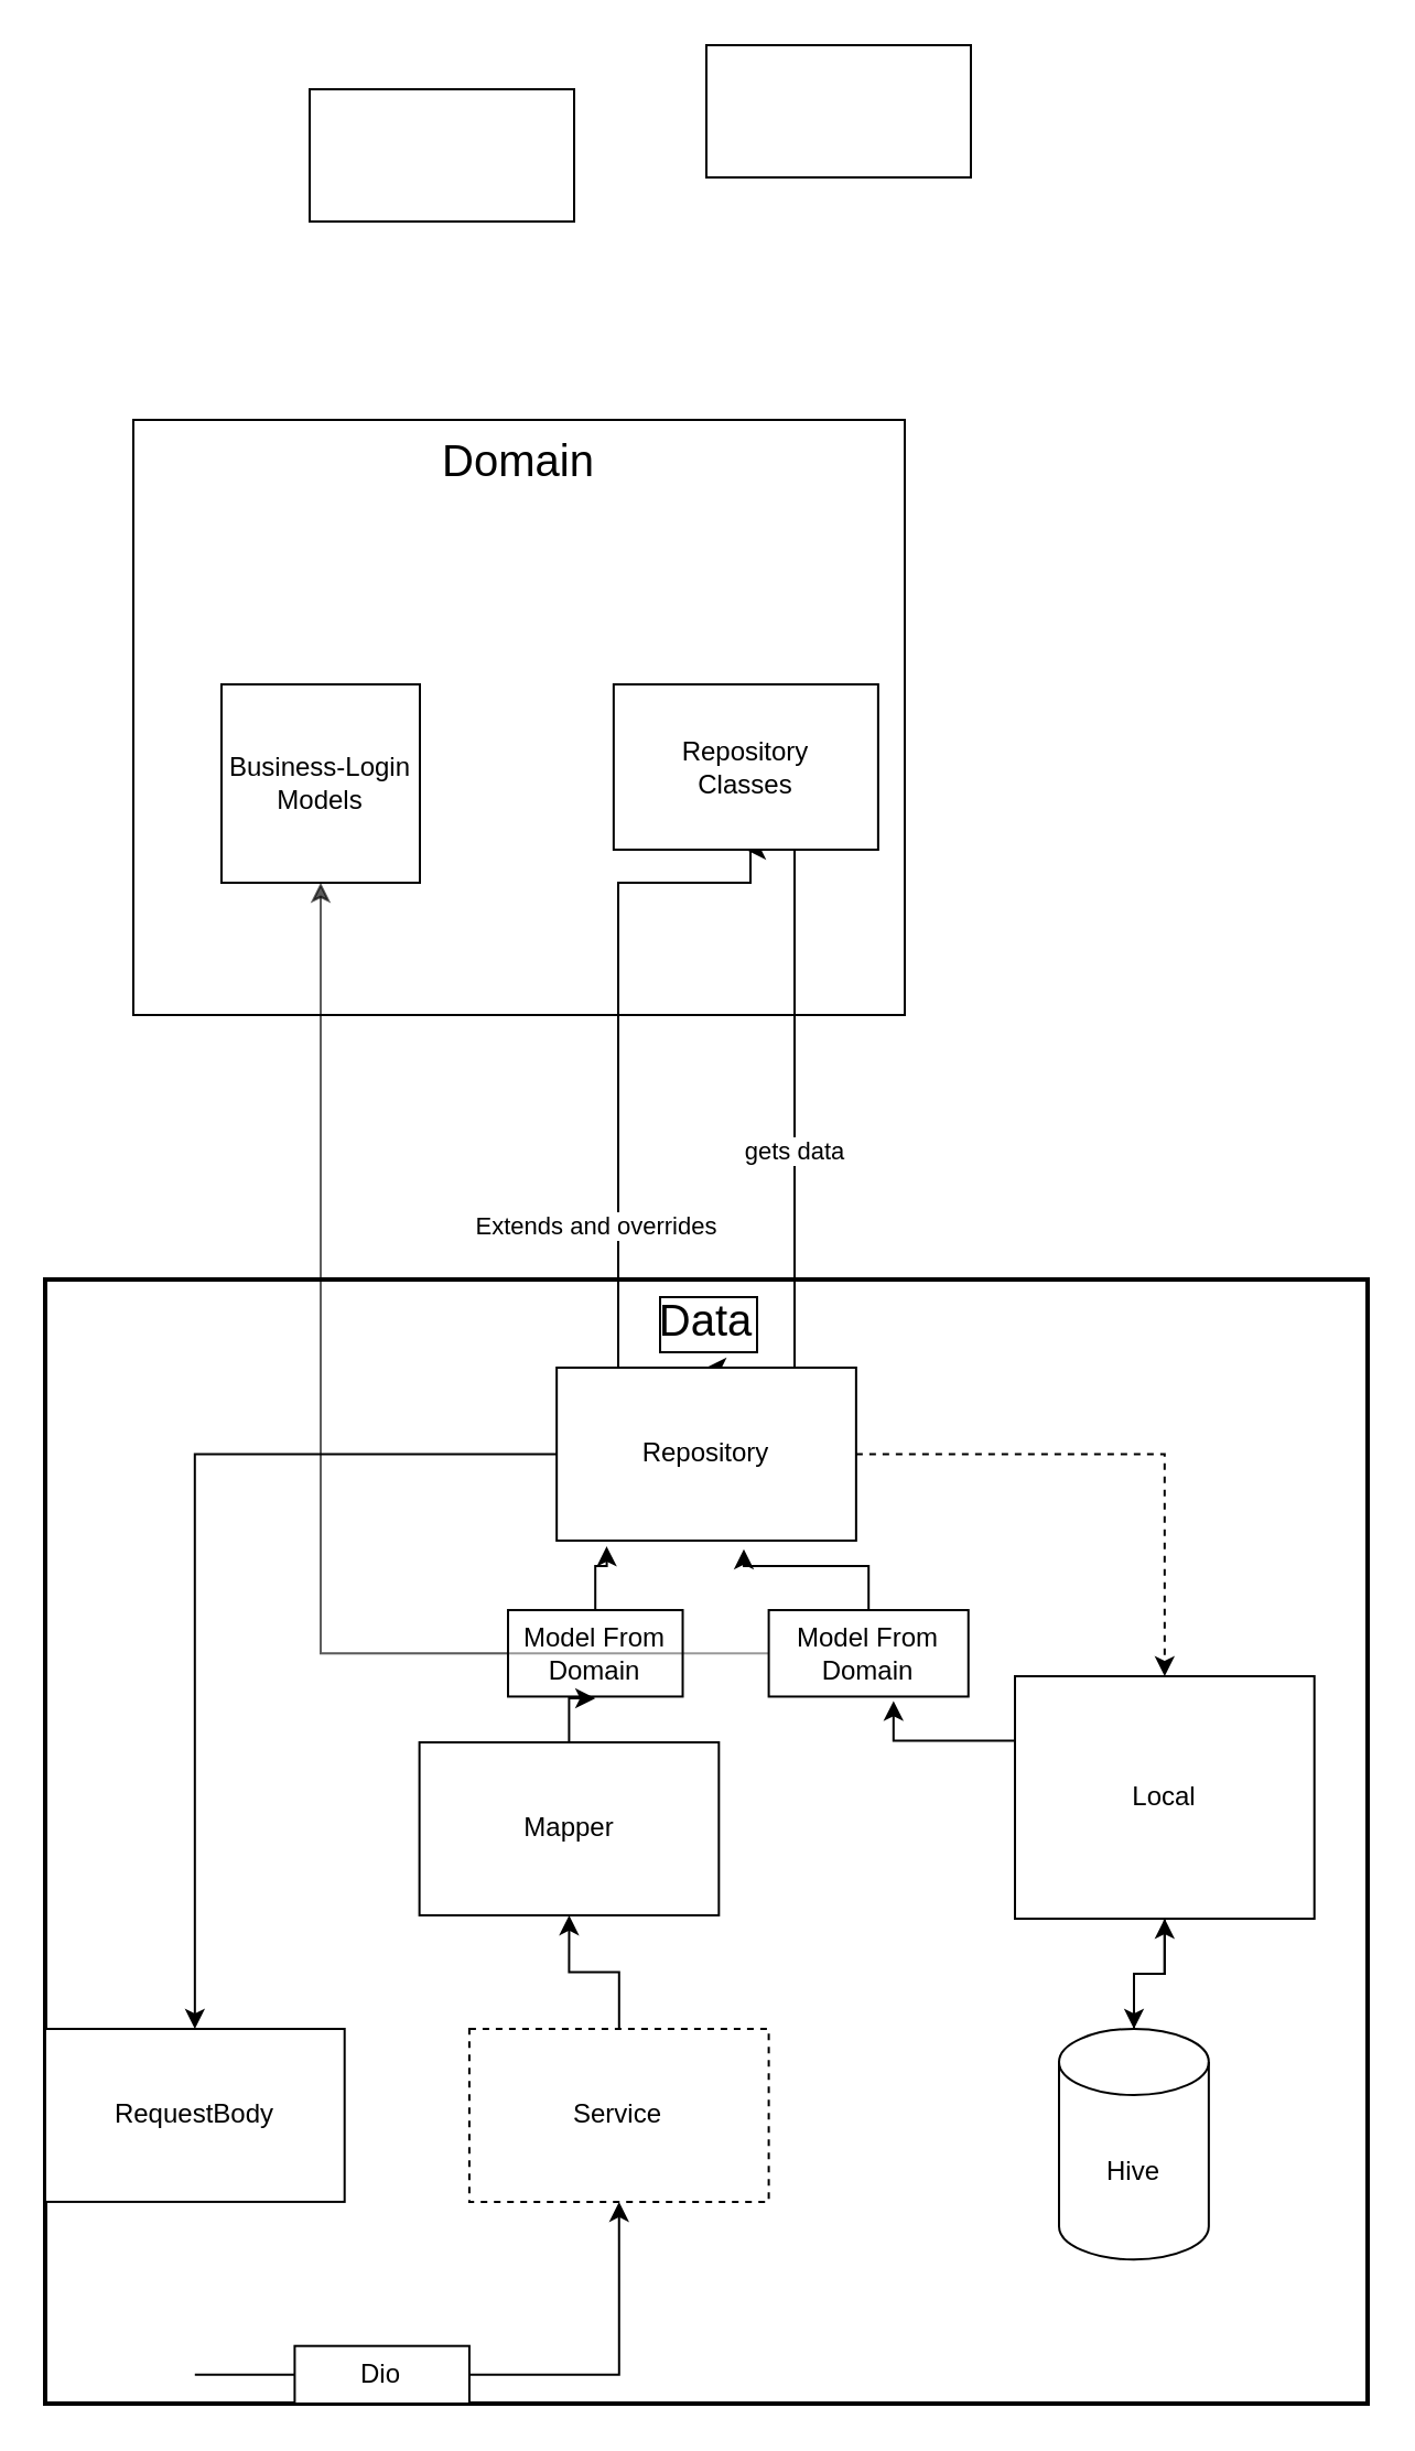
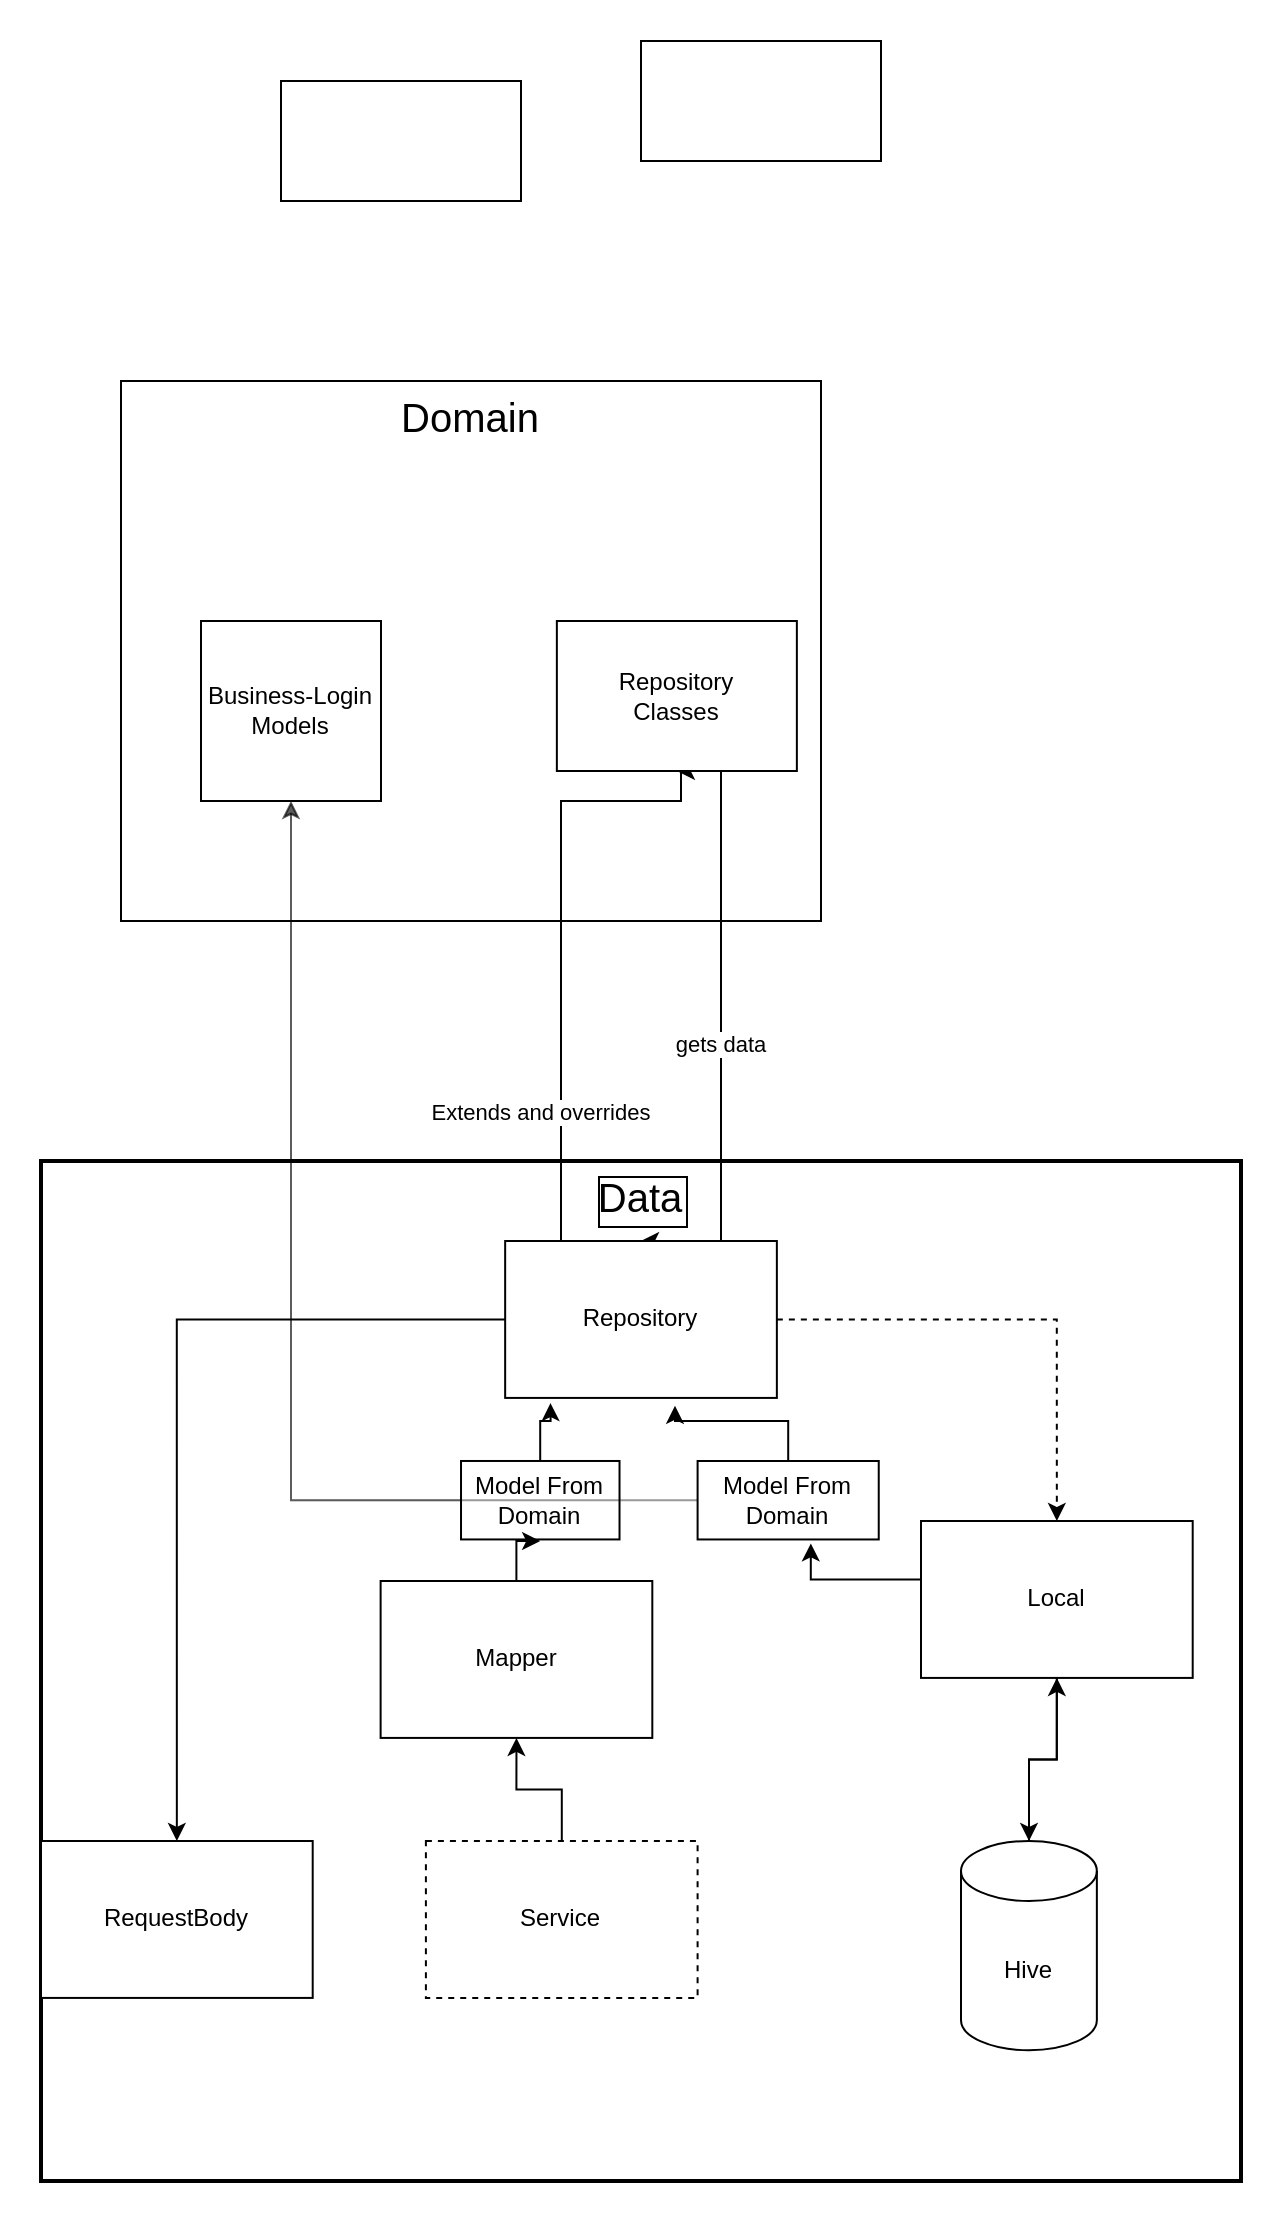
  <mxCell id="0" />
  <mxCell id="1" parent="0" />
  <mxCell id="2" value="" style="rounded=0;whiteSpace=wrap;html=1;" vertex="1" parent="1"><mxGeometry x="320" y="20" width="120" height="60" as="geometry" /></mxCell>
  <mxCell id="3" value="" style="rounded=0;whiteSpace=wrap;html=1;" vertex="1" parent="1"><mxGeometry x="140" y="40" width="120" height="60" as="geometry" /></mxCell>
  <mxCell id="4" value="gets data" style="edgeStyle=orthogonalEdgeStyle;rounded=0;orthogonalLoop=1;jettySize=auto;html=1;entryX=0.5;entryY=0;entryDx=0;entryDy=0;" edge="1" parent="1" source="30" target="6"><mxGeometry relative="1" as="geometry"><Array as="points"><mxPoint x="360" y="620" /></Array></mxGeometry></mxCell>
  <mxCell id="5" value="Data" style="group;labelBorderColor=#000000;strokeColor=#000000;strokeWidth=2;fontSize=20;" vertex="1" connectable="0" parent="1"><mxGeometry x="20" y="580" width="600" height="510" as="geometry" /></mxCell>
  <mxCell id="6" value="Repository" style="rounded=0;whiteSpace=wrap;html=1;" vertex="1" parent="5"><mxGeometry x="232.08" y="40" width="135.849" height="78.462" as="geometry" /></mxCell>
  <mxCell id="7" value="Mapper" style="rounded=0;whiteSpace=wrap;html=1;" vertex="1" parent="5"><mxGeometry x="169.811" y="210" width="135.849" height="78.462" as="geometry" /></mxCell>
  <mxCell id="8" style="edgeStyle=orthogonalEdgeStyle;rounded=0;orthogonalLoop=1;jettySize=auto;html=1;entryX=0.5;entryY=1;entryDx=0;entryDy=0;" edge="1" parent="5" source="9" target="7"><mxGeometry relative="1" as="geometry" /></mxCell>
  <mxCell id="9" value="Service" style="rounded=0;whiteSpace=wrap;html=1;dashed=1;" vertex="1" parent="5"><mxGeometry x="192.453" y="340" width="135.849" height="78.462" as="geometry" /></mxCell>
- <mxCell id="10" style="edgeStyle=orthogonalEdgeStyle;rounded=0;orthogonalLoop=1;jettySize=auto;html=1;entryX=0.5;entryY=1;entryDx=0;entryDy=0;" edge="1" parent="5" source="13" target="9"><mxGeometry relative="1" as="geometry"><Array as="points"><mxPoint x="67.925" y="496.923" /><mxPoint x="260.377" y="496.923" /></Array></mxGeometry></mxCell>
  <mxCell id="11" value="RequestBody" style="rounded=0;whiteSpace=wrap;html=1;" vertex="1" parent="5"><mxGeometry y="340" width="135.849" height="78.462" as="geometry" /></mxCell>
  <mxCell id="12" style="edgeStyle=orthogonalEdgeStyle;rounded=0;orthogonalLoop=1;jettySize=auto;html=1;entryX=0.5;entryY=0;entryDx=0;entryDy=0;" edge="1" parent="5" source="6" target="11"><mxGeometry relative="1" as="geometry" /></mxCell>
- <mxCell id="13" value="Dio" style="rounded=0;whiteSpace=wrap;html=1;" vertex="1" parent="5"><mxGeometry x="113.208" y="483.846" width="79.245" height="26.154" as="geometry" /></mxCell>
  <mxCell id="14" style="edgeStyle=orthogonalEdgeStyle;rounded=0;orthogonalLoop=1;jettySize=auto;html=1;entryX=0.625;entryY=1.05;entryDx=0;entryDy=0;entryPerimeter=0;" edge="1" parent="5" source="22" target="6"><mxGeometry relative="1" as="geometry" /></mxCell>
- <mxCell id="15" value="Local" style="rounded=0;whiteSpace=wrap;html=1;" vertex="1" parent="5"><mxGeometry x="440.001" y="180" width="135.849" height="110" as="geometry" /></mxCell>
+ <mxCell id="15" value="Local" style="rounded=0;whiteSpace=wrap;html=1;" vertex="1" parent="5"><mxGeometry x="440.001" y="180" width="135.849" height="78.462" as="geometry" /></mxCell>
  <mxCell id="16" style="edgeStyle=orthogonalEdgeStyle;rounded=0;orthogonalLoop=1;jettySize=auto;html=1;entryX=0.5;entryY=0;entryDx=0;entryDy=0;dashed=1;" edge="1" parent="5" source="6" target="15"><mxGeometry relative="1" as="geometry" /></mxCell>
  <mxCell id="17" style="edgeStyle=orthogonalEdgeStyle;rounded=0;orthogonalLoop=1;jettySize=auto;html=1;entryX=0.167;entryY=1.033;entryDx=0;entryDy=0;entryPerimeter=0;" edge="1" parent="5" source="18" target="6"><mxGeometry relative="1" as="geometry" /></mxCell>
  <mxCell id="18" value="Model From Domain" style="rounded=0;whiteSpace=wrap;html=1;direction=west;" vertex="1" parent="5"><mxGeometry x="210.003" y="149.997" width="79.245" height="39.231" as="geometry" /></mxCell>
  <mxCell id="19" style="edgeStyle=orthogonalEdgeStyle;rounded=0;orthogonalLoop=1;jettySize=auto;html=1;entryX=0.5;entryY=0;entryDx=0;entryDy=0;" edge="1" parent="5" source="7" target="18"><mxGeometry relative="1" as="geometry" /></mxCell>
  <mxCell id="20" style="edgeStyle=orthogonalEdgeStyle;rounded=0;orthogonalLoop=1;jettySize=auto;html=1;entryX=0.5;entryY=1;entryDx=0;entryDy=0;" edge="1" parent="5" source="21" target="15"><mxGeometry relative="1" as="geometry" /></mxCell>
  <mxCell id="21" value="Hive" style="shape=cylinder3;whiteSpace=wrap;html=1;boundedLbl=1;backgroundOutline=1;size=15;" vertex="1" parent="5"><mxGeometry x="460.002" y="340" width="67.925" height="104.615" as="geometry" /></mxCell>
  <mxCell id="22" value="Model From Domain" style="rounded=0;whiteSpace=wrap;html=1;" vertex="1" parent="5"><mxGeometry x="328.302" y="149.999" width="90.566" height="39.231" as="geometry" /></mxCell>
  <mxCell id="23" style="edgeStyle=orthogonalEdgeStyle;rounded=0;orthogonalLoop=1;jettySize=auto;html=1;entryX=0.625;entryY=1.05;entryDx=0;entryDy=0;entryPerimeter=0;" edge="1" parent="5" source="15" target="22"><mxGeometry relative="1" as="geometry"><mxPoint x="464.151" y="209.231" as="sourcePoint" /><mxPoint x="379.245" y="82.385" as="targetPoint" /><Array as="points"><mxPoint x="384.906" y="209.231" /></Array></mxGeometry></mxCell>
  <mxCell id="24" style="edgeStyle=orthogonalEdgeStyle;rounded=0;orthogonalLoop=1;jettySize=auto;html=1;" edge="1" parent="5" source="15" target="21"><mxGeometry relative="1" as="geometry" /></mxCell>
  <mxCell id="25" style="edgeStyle=orthogonalEdgeStyle;rounded=0;orthogonalLoop=1;jettySize=auto;html=1;opacity=40;" edge="1" parent="1" source="18" target="29"><mxGeometry relative="1" as="geometry" /></mxCell>
  <mxCell id="26" style="edgeStyle=orthogonalEdgeStyle;rounded=0;orthogonalLoop=1;jettySize=auto;html=1;entryX=0.5;entryY=1;entryDx=0;entryDy=0;opacity=40;" edge="1" parent="1" source="22" target="29"><mxGeometry relative="1" as="geometry" /></mxCell>
  <mxCell id="27" value="Extends and overrides" style="edgeStyle=orthogonalEdgeStyle;rounded=0;orthogonalLoop=1;jettySize=auto;html=1;entryX=0.5;entryY=1;entryDx=0;entryDy=0;" edge="1" parent="1" source="6" target="30"><mxGeometry x="-0.571" y="10" relative="1" as="geometry"><Array as="points"><mxPoint x="280" y="400" /><mxPoint x="340" y="400" /></Array><mxPoint as="offset" /></mxGeometry></mxCell>
  <mxCell id="28" value="Domain" style="group;fontSize=20;strokeColor=#000000;" vertex="1" connectable="0" parent="1"><mxGeometry x="60" y="190" width="350" height="270" as="geometry" /></mxCell>
  <mxCell id="29" value="Business-Login Models" style="rounded=0;whiteSpace=wrap;html=1;" vertex="1" parent="28"><mxGeometry x="40" y="120" width="90" height="90" as="geometry" /></mxCell>
  <mxCell id="30" value="Repository&lt;br&gt;Classes" style="rounded=0;whiteSpace=wrap;html=1;" vertex="1" parent="28"><mxGeometry x="217.93" y="120" width="120" height="75" as="geometry" /></mxCell>
